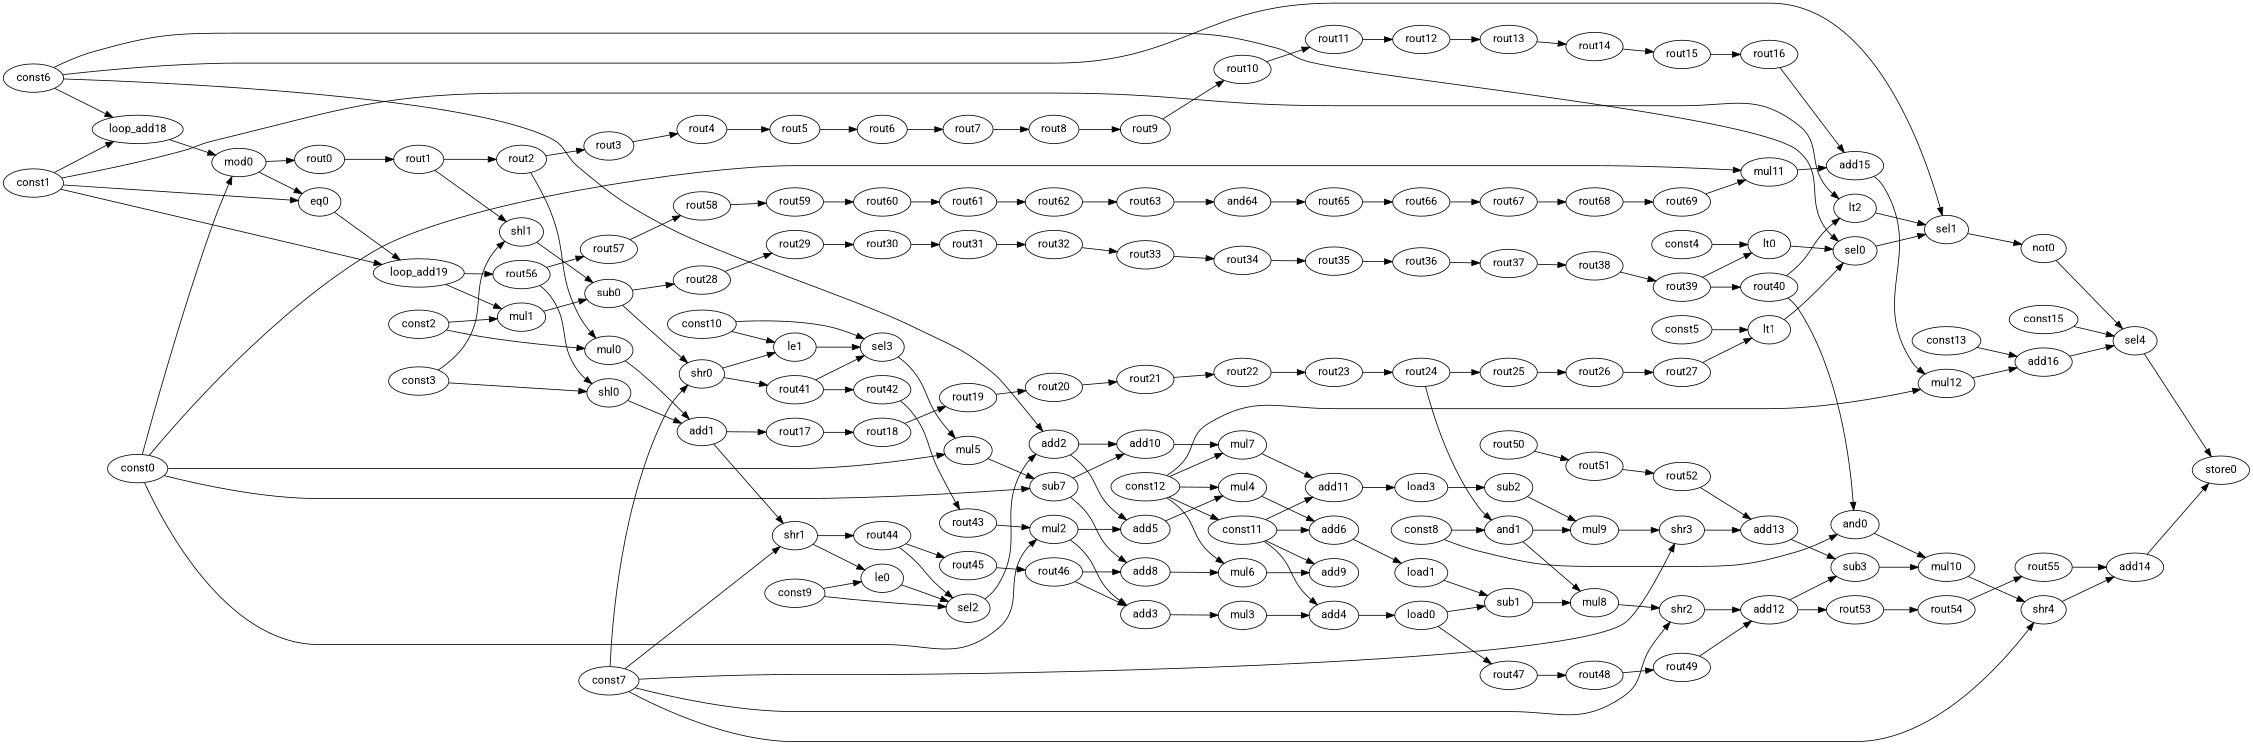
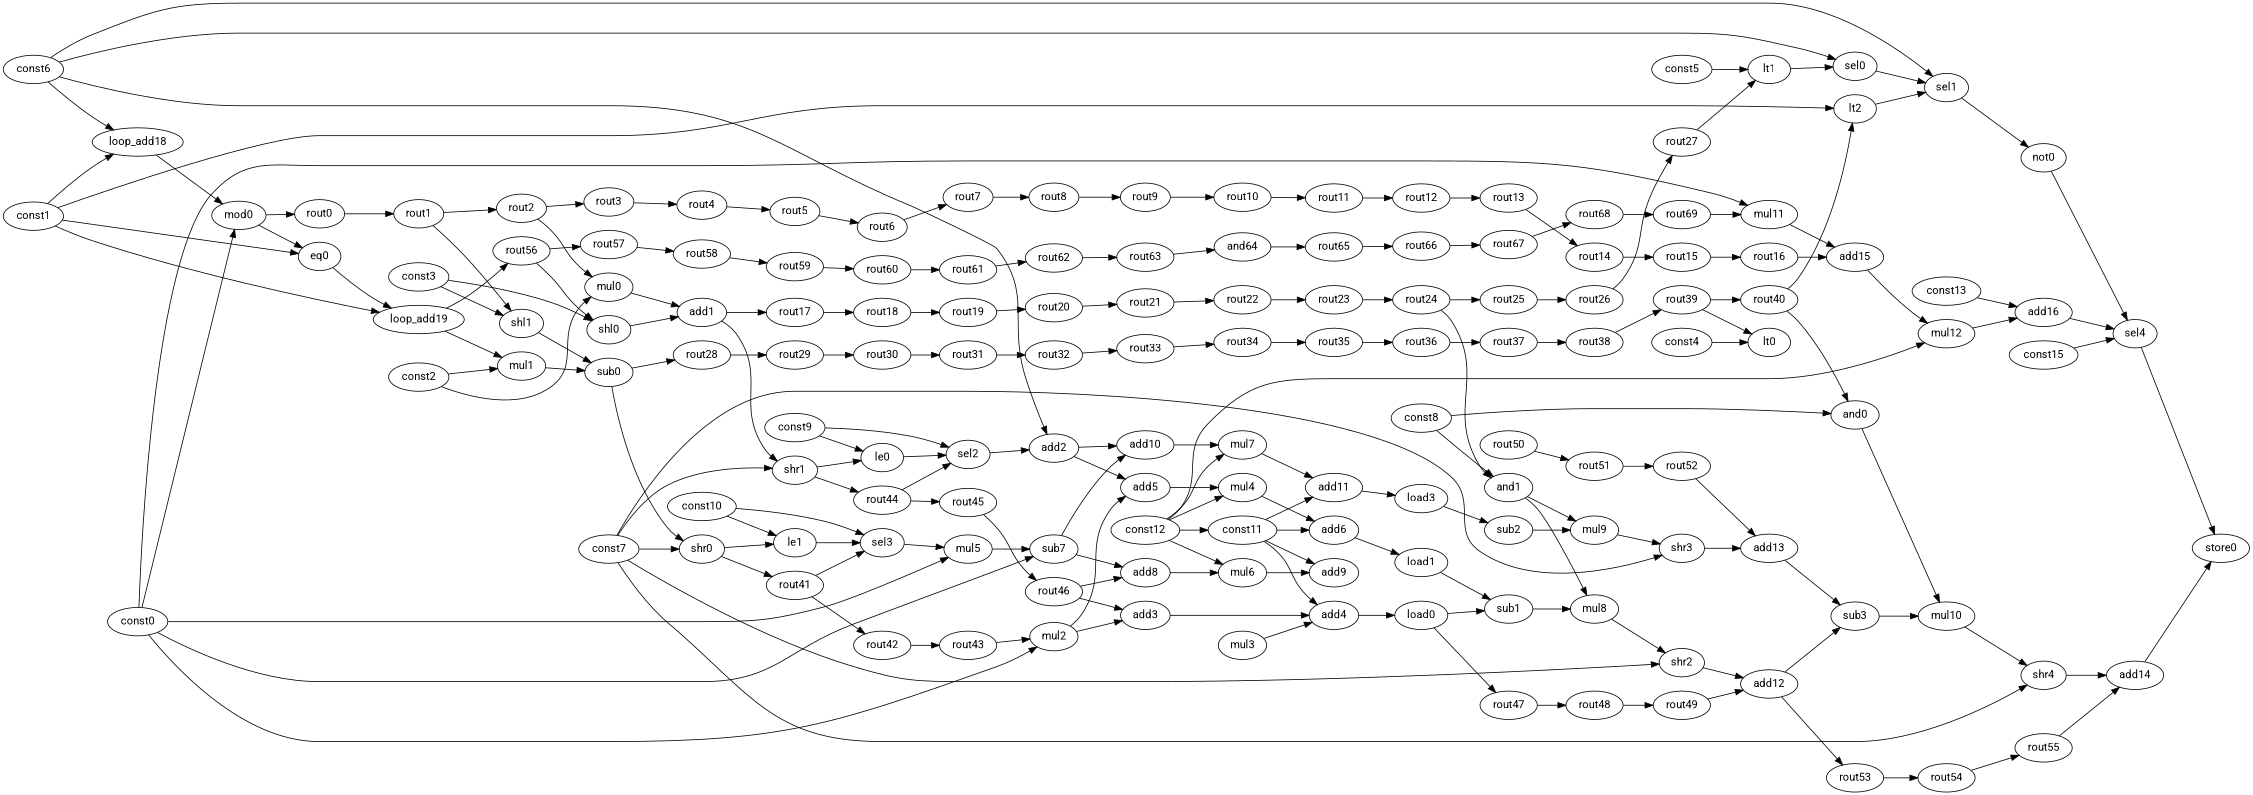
  digraph {
    fontname=Roboto
    rankdir=LR
    node [fontname=Roboto opcode=rout]
    edge [fontname=Roboto operand=0]
    const0 [opcode=const val=2304]
    mod0 [llvm="%7" opcode=mod schedule=1]
    mul2 [llvm="%30" opcode=mul schedule=10]
    mul5 [llvm="%37" opcode=mul schedule=9]
    n5 [label=sub7 llvm="%38" opcode=add schedule=10]
    mul11 [llvm="%66" opcode=mul schedule=18]
    eq0 [llvm="%8" opcode=eq schedule=2]
    rout0 [schedule=2]
    add5 [llvm="%34" opcode=add schedule=11]
    add3 [llvm="%31" opcode=add schedule=11]
    add10 [llvm="%42" opcode=add schedule=11]
    add8 [llvm="%39" opcode=add schedule=11]
    add15 [llvm="%67" opcode=add schedule=19]
    loop_add19 [llvm="%6" opcode=add schedule=3]
    rout1 [schedule=3]
    const1 [opcode=const val=0]
    lt2 [llvm="%20" opcode=lt schedule=19]
    loop_add18 [llvm="%5" opcode=add schedule=0]
    sel1 [llvm="%21" opcode=sel schedule=20]
    mul1 [llvm="%14" opcode=mul schedule=4]
    rout56 [schedule=4]
    const2 [opcode=const val=887]
    mul0 [llvm="%11" opcode=mul schedule=5]
    add1 [llvm="%13" opcode=add schedule=6]
    sub0 [llvm="%16" opcode=sub schedule=5]
    shr1 [llvm="%24" opcode=shr schedule=7]
    rout17 [schedule=7]
    const3 [opcode=const val=9]
    shl0 [llvm="%12" opcode=shl schedule=5]
    shl1 [llvm="%15" opcode=shl schedule=4]
    le0 [llvm="%27" opcode=le schedule=8]
    rout44 [schedule=8]
    rout18 [schedule=8]
    shr0 [llvm="%23" opcode=shr schedule=6]
    rout28 [schedule=6]
    le1 [llvm="%29" opcode=le schedule=7]
    rout41 [schedule=7]
    rout29 [schedule=7]
    const4 [opcode=const val=1327103]
    lt0 [llvm="%17" opcode=lt schedule=18]
    sel0 [llvm="%19" opcode=sel schedule=19]
    const5 [opcode=const val=2359295]
    lt1 [llvm="%18" opcode=lt schedule=18]
    const6 [opcode=const val=1]
    add2 [llvm="%28" opcode=add schedule=10]
    not0 [opcode=not schedule=21]
    sel4 [llvm=store opcode=sel schedule=22]
    store0 [llvm=store opcode=store schedule=23]
    const7 [opcode=const val=10]
    shr2 [llvm="%49" opcode=shr schedule=17]
    shr3 [llvm="%56" opcode=shr schedule=17]
    shr4 [llvm="%63" opcode=shr schedule=21]
    add12 [llvm="%51" opcode=add schedule=18]
    add13 [llvm="%58" opcode=add schedule=18]
    add14 [llvm="%65" opcode=add schedule=22]
    sel3 [llvm="%29" opcode=sel schedule=8]
    rout42 [schedule=8]
    sel2 [llvm="%27" opcode=sel schedule=9]
    rout45 [schedule=9]
    const8 [opcode=const val=1023]
    and0 [llvm="%25" opcode=and schedule=19]
    and1 [llvm="%26" opcode=and schedule=15]
    mul10 [llvm="%62" opcode=mul schedule=20]
    mul8 [llvm="%48" opcode=mul schedule=16]
    mul9 [llvm="%55" opcode=mul schedule=16]
    const9 [opcode=const val=2302]
    mul4 [llvm="%35" opcode=mul schedule=12]
    mul7 [llvm="%43" opcode=mul schedule=12]
    const10 [opcode=const val=1294]
    mul3 [llvm="%32" opcode=mul schedule=12]
    add4 [llvm="%32" opcode=add schedule=13]
    const11 [llvm="%0" opcode=const]
    add6 [llvm="%35" opcode=add schedule=13]
    add9 [llvm="%40" opcode=add schedule=13]
    add11 [llvm="%43" opcode=add schedule=13]
    load0 [llvm="%33" opcode=load schedule=14]
    load1 [llvm="%36" opcode=load schedule=14]
    load3 [llvm="%44" opcode=load schedule=14]
    const12 [opcode=const val=2]
    mul6 [llvm="%40" opcode=mul schedule=12]
    mul12 [llvm="%68" opcode=mul schedule=20]
    add16 [llvm="%68" opcode=add schedule=21]
    sub1 [llvm="%47" opcode=sub schedule=15]
    rout47 [schedule=15]
    rout48 [schedule=16]
    sub2 [llvm="%54" opcode=sub schedule=15]
    rout50 [schedule=15]
    rout51 [schedule=16]
    sub3 [llvm="%61" opcode=sub schedule=19]
    rout53 [schedule=19]
    rout54 [schedule=20]
    const13 [llvm="%1" opcode=const]
    rout57 [schedule=5]
    const15 [llvm="@dump" opcode=const]
    rout2 [schedule=4]
    rout3 [schedule=5]
    rout4 [schedule=6]
    rout5 [schedule=7]
    rout6 [schedule=8]
    rout7 [schedule=9]
    rout8 [schedule=10]
    rout9 [schedule=11]
    rout10 [schedule=12]
    rout11 [schedule=13]
    rout12 [schedule=14]
    rout13 [schedule=15]
    rout14 [schedule=16]
    rout15 [schedule=17]
    rout16 [schedule=18]
    rout19 [schedule=9]
    rout20 [schedule=10]
    rout21 [schedule=11]
    rout22 [schedule=12]
    rout23 [schedule=13]
    rout24 [schedule=14]
    rout25 [schedule=15]
    rout26 [schedule=16]
    rout27 [schedule=17]
    rout30 [schedule=8]
    rout31 [schedule=9]
    rout32 [schedule=10]
    rout33 [schedule=11]
    rout34 [schedule=12]
    rout35 [schedule=13]
    rout36 [schedule=14]
    rout37 [schedule=15]
    rout38 [schedule=16]
    rout39 [schedule=17]
    rout40 [schedule=18]
    rout43 [schedule=9]
    rout46 [schedule=10]
    rout49 [schedule=17]
    rout52 [schedule=17]
    rout55 [schedule=21]
    rout58 [schedule=6]
    rout59 [schedule=7]
    rout60 [schedule=8]
    rout61 [schedule=9]
    rout62 [schedule=10]
    rout63 [schedule=11]
    n141 [label=and64 schedule=12]
    rout65 [schedule=13]
    rout66 [schedule=14]
    rout67 [schedule=15]
    rout68 [schedule=16]
    rout69 [schedule=17]
    const0 -> mod0 [operand=1]
    const0 -> mul2 [operand=1]
    const0 -> mul5 [operand=1]
    const0 -> n5 [operand=1]
    const0 -> mul11 [operand=1]
    mod0 -> eq0
    mod0 -> rout0
    mul2 -> add5 [operand=1]
    mul2 -> add3
    mul5 -> n5
    n5 -> add10
    n5 -> add8
    mul11 -> add15
    eq0 -> loop_add19 [operand=1]
    rout0 -> rout1
    add5 -> mul4
-   add3 -> mul3
+   add3 -> add4
    add10 -> mul7
    add8 -> mul6
    add15 -> mul12
    loop_add19 -> mul1
    loop_add19 -> rout56
    rout1 -> shl1
    rout1 -> rout2
    const1 -> eq0 [operand=1]
    const1 -> loop_add19 [type=const_base]
    const1 -> lt2 [operand=1]
    const1 -> loop_add18 [type=const_base]
    lt2 -> sel1 [operand=2]
    loop_add18 -> mod0
    sel1 -> not0
    mul1 -> sub0
    rout56 -> shl0
    rout56 -> rout57
    const2 -> mul1 [operand=1]
    const2 -> mul0 [operand=1]
    mul0 -> add1 [operand=1]
    add1 -> shr1
    add1 -> rout17
    sub0 -> shr0
    sub0 -> rout28
    shr1 -> le0
    shr1 -> rout44
    rout17 -> rout18
    const3 -> shl0 [operand=1]
    const3 -> shl1 [operand=1]
    shl0 -> add1
    shl1 -> sub0 [operand=1]
    le0 -> sel2
    rout44 -> sel2 [operand=1]
    rout44 -> rout45
    rout18 -> rout19
    shr0 -> le1
    shr0 -> rout41
    rout28 -> rout29
    le1 -> sel3
    rout41 -> sel3 [operand=1]
    rout41 -> rout42
    rout29 -> rout30
    const4 -> lt0
-   lt0 -> sel0 [operand=2]
    sel0 -> sel1
    const5 -> lt1
    lt1 -> sel0
    const6 -> loop_add18 [operand=1]
    const6 -> sel1 [operand=1]
    const6 -> sel0 [operand=1]
    const6 -> add2 [operand=1]
    add2 -> add5
    add2 -> add10 [operand=1]
    not0 -> sel4
    sel4 -> store0 [operand=1]
    const7 -> shr1 [operand=1]
    const7 -> shr0 [operand=1]
    const7 -> shr2 [operand=1]
    const7 -> shr3 [operand=1]
    const7 -> shr4 [operand=1]
    shr2 -> add12 [operand=1]
    shr3 -> add13 [operand=1]
    shr4 -> add14 [operand=1]
    add12 -> sub3 [operand=1]
    add12 -> rout53
    add13 -> sub3
    add14 -> store0
    sel3 -> mul5
    rout42 -> rout43
    sel2 -> add2
    rout45 -> rout46
    const8 -> and0 [operand=1]
    const8 -> and1 [operand=1]
    and0 -> mul10 [operand=1]
    and1 -> mul8 [operand=1]
    and1 -> mul9 [operand=1]
    mul10 -> shr4
    mul8 -> shr2
    mul9 -> shr3
    const9 -> le0 [operand=1]
    const9 -> sel2 [operand=2]
    mul4 -> add6 [operand=1]
    mul7 -> add11 [operand=1]
    const10 -> le1 [operand=1]
    const10 -> sel3 [operand=2]
    mul3 -> add4 [operand=1]
    add4 -> load0
    const11 -> add4
    const11 -> add6
    const11 -> add9
    const11 -> add11
    add6 -> load1
    add11 -> load3
    load0 -> sub1 [operand=1]
    load0 -> rout47
    load1 -> sub1
    load3 -> sub2
    const12 -> mul4 [operand=1]
    const12 -> mul7 [operand=1]
    const12 -> const11 [operand=1]
    const12 -> mul6 [operand=1]
    const12 -> mul12 [operand=1]
    mul6 -> add9 [operand=1]
    mul12 -> add16 [operand=1]
    add16 -> sel4 [operand=1]
    sub1 -> mul8
    rout47 -> rout48
    rout48 -> rout49
    sub2 -> mul9
    rout50 -> rout51
    rout51 -> rout52
    sub3 -> mul10
    rout53 -> rout54
    rout54 -> rout55
    const13 -> add16
    rout57 -> rout58
    const15 -> sel4 [operand=2]
    rout2 -> mul0
    rout2 -> rout3
    rout3 -> rout4
    rout4 -> rout5
    rout5 -> rout6
    rout6 -> rout7
    rout7 -> rout8
    rout8 -> rout9
    rout9 -> rout10
    rout10 -> rout11
    rout11 -> rout12
    rout12 -> rout13
    rout13 -> rout14
    rout14 -> rout15
    rout15 -> rout16
    rout16 -> add15 [operand=1]
    rout19 -> rout20
    rout20 -> rout21
    rout21 -> rout22
    rout22 -> rout23
    rout23 -> rout24
    rout24 -> and1
    rout24 -> rout25
    rout25 -> rout26
    rout26 -> rout27
    rout27 -> lt1 [operand=1]
    rout30 -> rout31
    rout31 -> rout32
    rout32 -> rout33
    rout33 -> rout34
    rout34 -> rout35
    rout35 -> rout36
    rout36 -> rout37
    rout37 -> rout38
    rout38 -> rout39
    rout39 -> lt0 [operand=1]
    rout39 -> rout40
    rout40 -> lt2
    rout40 -> and0
    rout43 -> mul2
    rout46 -> add3 [operand=1]
    rout46 -> add8 [operand=1]
    rout49 -> add12
    rout52 -> add13
    rout55 -> add14
    rout58 -> rout59
    rout59 -> rout60
    rout60 -> rout61
    rout61 -> rout62
    rout62 -> rout63
    rout63 -> n141
    n141 -> rout65
    rout65 -> rout66
    rout66 -> rout67
    rout67 -> rout68
    rout68 -> rout69
    rout69 -> mul11
  }
